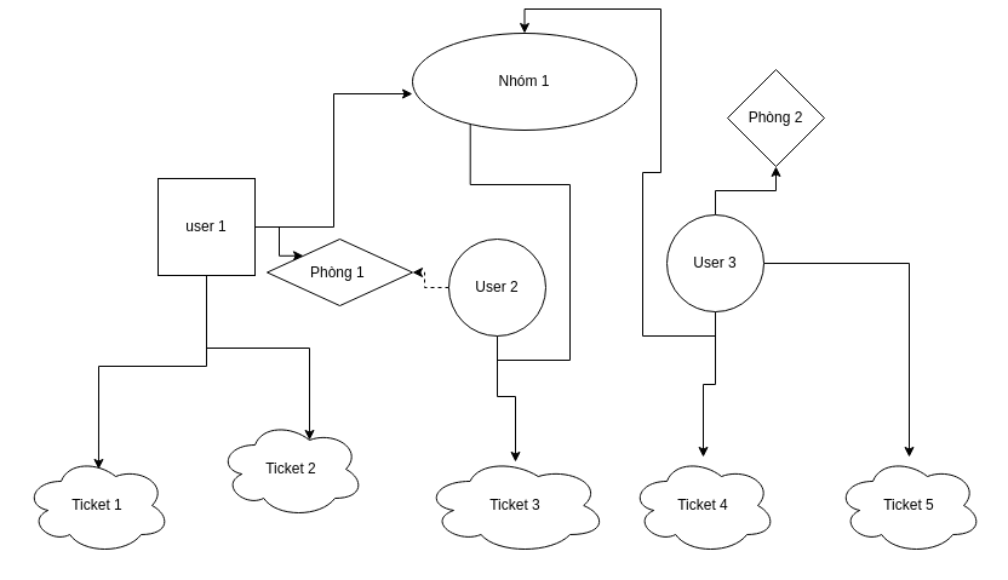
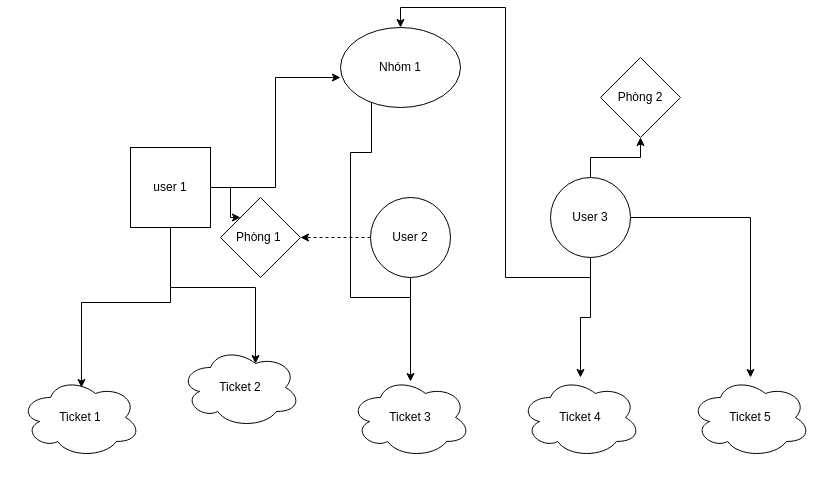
  <mxCell id="0" />
  <mxCell id="1" parent="0" />
  <mxCell id="2" style="edgeStyle=orthogonalEdgeStyle;rounded=0;orthogonalLoop=1;jettySize=auto;html=1;entryX=0;entryY=0;entryDx=0;entryDy=0;" edge="1" parent="1" source="6" target="16"><mxGeometry relative="1" as="geometry" /></mxCell>
  <mxCell id="3" style="edgeStyle=orthogonalEdgeStyle;rounded=0;orthogonalLoop=1;jettySize=auto;html=1;entryX=0;entryY=0.625;entryDx=0;entryDy=0;entryPerimeter=0;" edge="1" parent="1" source="6" target="18"><mxGeometry relative="1" as="geometry" /></mxCell>
  <mxCell id="4" style="edgeStyle=orthogonalEdgeStyle;rounded=0;orthogonalLoop=1;jettySize=auto;html=1;entryX=0.508;entryY=0.125;entryDx=0;entryDy=0;entryPerimeter=0;" edge="1" parent="1" source="6" target="19"><mxGeometry relative="1" as="geometry" /></mxCell>
  <mxCell id="5" style="edgeStyle=orthogonalEdgeStyle;rounded=0;orthogonalLoop=1;jettySize=auto;html=1;entryX=0.625;entryY=0.2;entryDx=0;entryDy=0;entryPerimeter=0;" edge="1" parent="1" source="6" target="20"><mxGeometry relative="1" as="geometry" /></mxCell>
  <mxCell id="6" value="user 1" style="whiteSpace=wrap;html=1;aspect=fixed;rounded=0;" vertex="1" parent="1"><mxGeometry x="130" y="140" width="80" height="80" as="geometry" /></mxCell>
  <mxCell id="7" style="edgeStyle=orthogonalEdgeStyle;rounded=0;orthogonalLoop=1;jettySize=auto;html=1;dashed=1;" edge="1" parent="1" source="10" target="16"><mxGeometry relative="1" as="geometry" /></mxCell>
  <mxCell id="8" style="edgeStyle=orthogonalEdgeStyle;rounded=0;orthogonalLoop=1;jettySize=auto;html=1;exitX=0.5;exitY=1;exitDx=0;exitDy=0;entryX=0.258;entryY=0.05;entryDx=0;entryDy=0;entryPerimeter=0;" edge="1" parent="1" source="10" target="18"><mxGeometry relative="1" as="geometry" /></mxCell>
  <mxCell id="9" style="edgeStyle=orthogonalEdgeStyle;rounded=0;orthogonalLoop=1;jettySize=auto;html=1;entryX=0.5;entryY=0.05;entryDx=0;entryDy=0;entryPerimeter=0;" edge="1" parent="1" source="10" target="21"><mxGeometry relative="1" as="geometry" /></mxCell>
  <mxCell id="10" value="User 2" style="ellipse;whiteSpace=wrap;html=1;aspect=fixed;" vertex="1" parent="1"><mxGeometry x="370" y="190" width="80" height="80" as="geometry" /></mxCell>
  <mxCell id="11" style="edgeStyle=orthogonalEdgeStyle;rounded=0;orthogonalLoop=1;jettySize=auto;html=1;" edge="1" parent="1" source="15" target="17"><mxGeometry relative="1" as="geometry" /></mxCell>
  <mxCell id="12" style="edgeStyle=orthogonalEdgeStyle;rounded=0;orthogonalLoop=1;jettySize=auto;html=1;exitX=0.5;exitY=1;exitDx=0;exitDy=0;entryX=0.5;entryY=0;entryDx=0;entryDy=0;" edge="1" parent="1" source="15" target="18"><mxGeometry relative="1" as="geometry" /></mxCell>
  <mxCell id="13" style="edgeStyle=orthogonalEdgeStyle;rounded=0;orthogonalLoop=1;jettySize=auto;html=1;" edge="1" parent="1" source="15" target="22"><mxGeometry relative="1" as="geometry" /></mxCell>
  <mxCell id="14" style="edgeStyle=orthogonalEdgeStyle;rounded=0;orthogonalLoop=1;jettySize=auto;html=1;" edge="1" parent="1" source="15" target="23"><mxGeometry relative="1" as="geometry" /></mxCell>
  <mxCell id="15" value="User 3" style="ellipse;whiteSpace=wrap;html=1;aspect=fixed;" vertex="1" parent="1"><mxGeometry x="550" y="170" width="80" height="80" as="geometry" /></mxCell>
- <mxCell id="16" value="Phòng 1&amp;nbsp;" style="rhombus;whiteSpace=wrap;html=1;" vertex="1" parent="1"><mxGeometry x="220" y="190" width="120" height="55" as="geometry" /></mxCell>
+ <mxCell id="16" value="Phòng 1&amp;nbsp;" style="rhombus;whiteSpace=wrap;html=1;" vertex="1" parent="1"><mxGeometry x="220" y="190" width="80" height="80" as="geometry" /></mxCell>
  <mxCell id="17" value="Phòng 2" style="rhombus;whiteSpace=wrap;html=1;" vertex="1" parent="1"><mxGeometry x="600" y="50" width="80" height="80" as="geometry" /></mxCell>
- <mxCell id="18" value="Nhóm 1" style="ellipse;whiteSpace=wrap;html=1;" vertex="1" parent="1"><mxGeometry x="340" y="20" width="185" height="80" as="geometry" /></mxCell>
+ <mxCell id="18" value="Nhóm 1" style="ellipse;whiteSpace=wrap;html=1;" vertex="1" parent="1"><mxGeometry x="340" y="20" width="120" height="80" as="geometry" /></mxCell>
  <mxCell id="19" value="Ticket 1" style="ellipse;shape=cloud;whiteSpace=wrap;html=1;" vertex="1" parent="1"><mxGeometry x="20" y="370" width="120" height="80" as="geometry" /></mxCell>
  <mxCell id="20" value="Ticket 2" style="ellipse;shape=cloud;whiteSpace=wrap;html=1;" vertex="1" parent="1"><mxGeometry x="180" y="340" width="120" height="80" as="geometry" /></mxCell>
- <mxCell id="21" value="Ticket 3&lt;br&gt;" style="ellipse;shape=cloud;whiteSpace=wrap;html=1;" vertex="1" parent="1"><mxGeometry x="350" y="370" width="150" height="80" as="geometry" /></mxCell>
+ <mxCell id="21" value="Ticket 3&lt;br&gt;" style="ellipse;shape=cloud;whiteSpace=wrap;html=1;" vertex="1" parent="1"><mxGeometry x="350" y="370" width="120" height="80" as="geometry" /></mxCell>
  <mxCell id="22" value="Ticket 4" style="ellipse;shape=cloud;whiteSpace=wrap;html=1;" vertex="1" parent="1"><mxGeometry x="520" y="370" width="120" height="80" as="geometry" /></mxCell>
  <mxCell id="23" value="Ticket 5&lt;br&gt;" style="ellipse;shape=cloud;whiteSpace=wrap;html=1;" vertex="1" parent="1"><mxGeometry x="690" y="370" width="120" height="80" as="geometry" /></mxCell>
